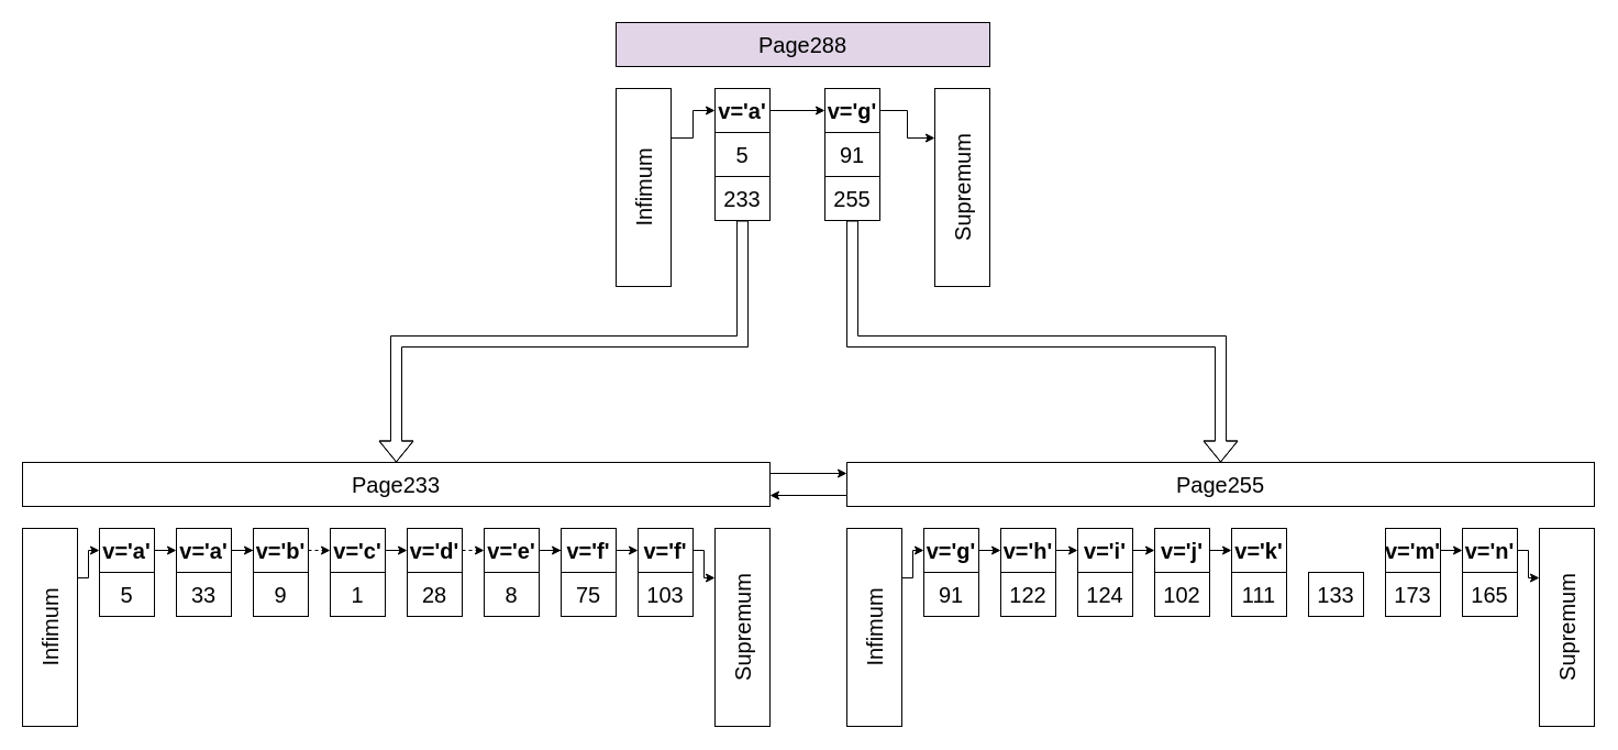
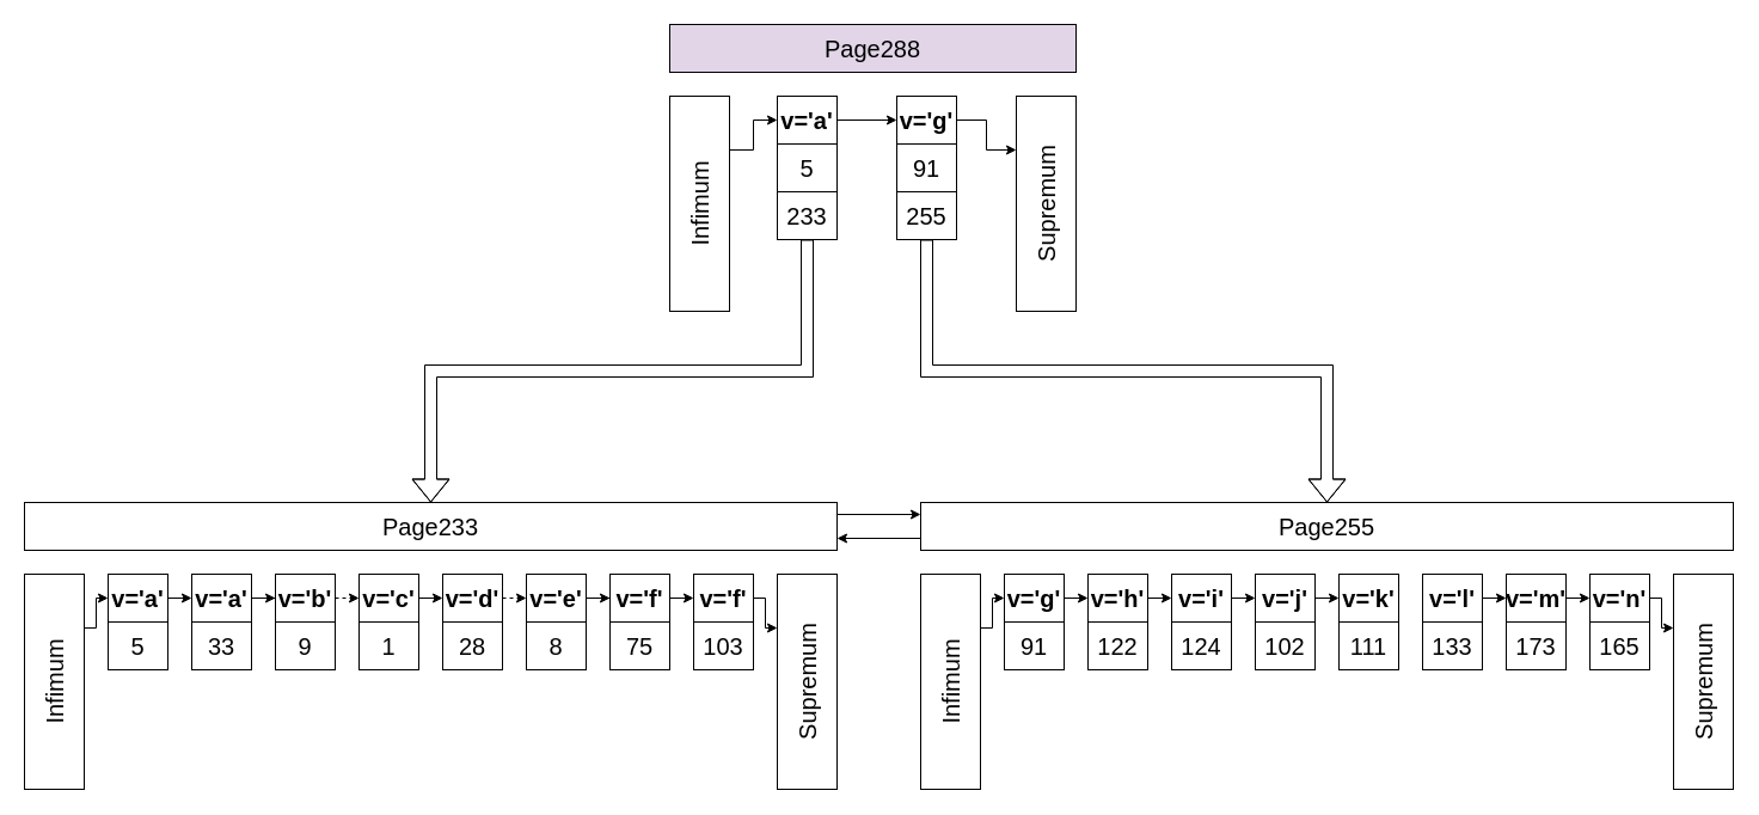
  <mxCell id="0" />
  <mxCell id="1" parent="0" />
  <mxCell id="2" value="" style="group" vertex="1" connectable="0" parent="1"><mxGeometry x="770" y="420" width="680" height="240" as="geometry" /></mxCell>
  <mxCell id="3" value="Page255" style="rounded=0;whiteSpace=wrap;html=1;fontSize=20;" vertex="1" parent="2"><mxGeometry width="680" height="40" as="geometry" /></mxCell>
  <mxCell id="4" value="Infimum" style="rounded=0;whiteSpace=wrap;html=1;fontSize=20;horizontal=0;" vertex="1" parent="2"><mxGeometry y="60" width="50" height="180" as="geometry" /></mxCell>
  <mxCell id="5" value="Supremum" style="rounded=0;whiteSpace=wrap;html=1;fontSize=20;horizontal=0;" vertex="1" parent="2"><mxGeometry x="630" y="60" width="50" height="180" as="geometry" /></mxCell>
  <mxCell id="6" value="" style="group" vertex="1" connectable="0" parent="2"><mxGeometry x="70" y="60" width="50" height="80" as="geometry" /></mxCell>
  <mxCell id="7" value="91" style="rounded=0;whiteSpace=wrap;html=1;fontSize=20;" vertex="1" parent="6"><mxGeometry y="40" width="50" height="40" as="geometry" /></mxCell>
  <mxCell id="8" value="&lt;b&gt;v='g'&lt;/b&gt;" style="rounded=0;whiteSpace=wrap;html=1;fontSize=20;" vertex="1" parent="6"><mxGeometry width="50" height="40" as="geometry" /></mxCell>
  <mxCell id="9" style="edgeStyle=orthogonalEdgeStyle;rounded=0;orthogonalLoop=1;jettySize=auto;html=1;exitX=1;exitY=0.25;exitDx=0;exitDy=0;entryX=0;entryY=0.5;entryDx=0;entryDy=0;" edge="1" parent="2" source="4" target="8"><mxGeometry relative="1" as="geometry"><Array as="points"><mxPoint x="60" y="105" /><mxPoint x="60" y="80" /></Array></mxGeometry></mxCell>
  <mxCell id="10" value="" style="group" vertex="1" connectable="0" parent="2"><mxGeometry x="140" y="60" width="50" height="80" as="geometry" /></mxCell>
  <mxCell id="11" value="122" style="rounded=0;whiteSpace=wrap;html=1;fontSize=20;" vertex="1" parent="10"><mxGeometry y="40" width="50" height="40" as="geometry" /></mxCell>
  <mxCell id="12" value="&lt;b&gt;v='h'&lt;/b&gt;" style="rounded=0;whiteSpace=wrap;html=1;fontSize=20;" vertex="1" parent="10"><mxGeometry width="50" height="40" as="geometry" /></mxCell>
  <mxCell id="13" value="" style="group" vertex="1" connectable="0" parent="2"><mxGeometry x="210" y="60" width="50" height="80" as="geometry" /></mxCell>
  <mxCell id="14" value="124" style="rounded=0;whiteSpace=wrap;html=1;fontSize=20;" vertex="1" parent="13"><mxGeometry y="40" width="50" height="40" as="geometry" /></mxCell>
  <mxCell id="15" value="&lt;b&gt;v='i'&lt;/b&gt;" style="rounded=0;whiteSpace=wrap;html=1;fontSize=20;" vertex="1" parent="13"><mxGeometry width="50" height="40" as="geometry" /></mxCell>
  <mxCell id="16" value="" style="group" vertex="1" connectable="0" parent="2"><mxGeometry x="280" y="60" width="50" height="80" as="geometry" /></mxCell>
  <mxCell id="17" value="102" style="rounded=0;whiteSpace=wrap;html=1;fontSize=20;" vertex="1" parent="16"><mxGeometry y="40" width="50" height="40" as="geometry" /></mxCell>
  <mxCell id="18" value="&lt;b&gt;v='j'&lt;/b&gt;" style="rounded=0;whiteSpace=wrap;html=1;fontSize=20;" vertex="1" parent="16"><mxGeometry width="50" height="40" as="geometry" /></mxCell>
  <mxCell id="19" value="" style="group" vertex="1" connectable="0" parent="2"><mxGeometry x="350" y="60" width="50" height="80" as="geometry" /></mxCell>
  <mxCell id="20" value="111" style="rounded=0;whiteSpace=wrap;html=1;fontSize=20;" vertex="1" parent="19"><mxGeometry y="40" width="50" height="40" as="geometry" /></mxCell>
  <mxCell id="21" value="&lt;b&gt;v='k'&lt;/b&gt;" style="rounded=0;whiteSpace=wrap;html=1;fontSize=20;" vertex="1" parent="19"><mxGeometry width="50" height="40" as="geometry" /></mxCell>
  <mxCell id="22" value="" style="group" vertex="1" connectable="0" parent="2"><mxGeometry x="420" y="60" width="50" height="80" as="geometry" /></mxCell>
  <mxCell id="23" value="133" style="rounded=0;whiteSpace=wrap;html=1;fontSize=20;" vertex="1" parent="22"><mxGeometry y="40" width="50" height="40" as="geometry" /></mxCell>
+ <mxCell id="24" value="&lt;b&gt;v='l'&lt;/b&gt;" style="rounded=0;whiteSpace=wrap;html=1;fontSize=20;" vertex="1" parent="22"><mxGeometry width="50" height="40" as="geometry" /></mxCell>
  <mxCell id="25" value="" style="group" vertex="1" connectable="0" parent="2"><mxGeometry x="490" y="60" width="50" height="80" as="geometry" /></mxCell>
  <mxCell id="26" value="173" style="rounded=0;whiteSpace=wrap;html=1;fontSize=20;" vertex="1" parent="25"><mxGeometry y="40" width="50" height="40" as="geometry" /></mxCell>
  <mxCell id="27" value="&lt;b&gt;v='m'&lt;/b&gt;" style="rounded=0;whiteSpace=wrap;html=1;fontSize=20;" vertex="1" parent="25"><mxGeometry width="50" height="40" as="geometry" /></mxCell>
  <mxCell id="28" value="" style="group" vertex="1" connectable="0" parent="2"><mxGeometry x="560" y="60" width="50" height="80" as="geometry" /></mxCell>
  <mxCell id="29" value="165" style="rounded=0;whiteSpace=wrap;html=1;fontSize=20;" vertex="1" parent="28"><mxGeometry y="40" width="50" height="40" as="geometry" /></mxCell>
  <mxCell id="30" value="&lt;b&gt;v='n'&lt;/b&gt;" style="rounded=0;whiteSpace=wrap;html=1;fontSize=20;" vertex="1" parent="28"><mxGeometry width="50" height="40" as="geometry" /></mxCell>
  <mxCell id="31" style="edgeStyle=orthogonalEdgeStyle;rounded=0;orthogonalLoop=1;jettySize=auto;html=1;exitX=1;exitY=0.5;exitDx=0;exitDy=0;entryX=0;entryY=0.5;entryDx=0;entryDy=0;" edge="1" parent="2" source="8" target="12"><mxGeometry relative="1" as="geometry" /></mxCell>
  <mxCell id="32" style="edgeStyle=orthogonalEdgeStyle;rounded=0;orthogonalLoop=1;jettySize=auto;html=1;exitX=1;exitY=0.5;exitDx=0;exitDy=0;entryX=0;entryY=0.5;entryDx=0;entryDy=0;" edge="1" parent="2" source="12" target="15"><mxGeometry relative="1" as="geometry" /></mxCell>
  <mxCell id="33" style="edgeStyle=orthogonalEdgeStyle;rounded=0;orthogonalLoop=1;jettySize=auto;html=1;exitX=1;exitY=0.5;exitDx=0;exitDy=0;entryX=0;entryY=0.5;entryDx=0;entryDy=0;" edge="1" parent="2" source="15" target="18"><mxGeometry relative="1" as="geometry" /></mxCell>
  <mxCell id="34" style="edgeStyle=orthogonalEdgeStyle;rounded=0;orthogonalLoop=1;jettySize=auto;html=1;exitX=1;exitY=0.5;exitDx=0;exitDy=0;entryX=0;entryY=0.5;entryDx=0;entryDy=0;" edge="1" parent="2" source="18" target="21"><mxGeometry relative="1" as="geometry" /></mxCell>
+ <mxCell id="35" style="edgeStyle=orthogonalEdgeStyle;rounded=0;orthogonalLoop=1;jettySize=auto;html=1;exitX=1;exitY=0.5;exitDx=0;exitDy=0;entryX=0;entryY=0.5;entryDx=0;entryDy=0;" edge="1" parent="2" source="24" target="27"><mxGeometry relative="1" as="geometry" /></mxCell>
  <mxCell id="36" style="edgeStyle=orthogonalEdgeStyle;rounded=0;orthogonalLoop=1;jettySize=auto;html=1;exitX=1;exitY=0.5;exitDx=0;exitDy=0;entryX=0;entryY=0.5;entryDx=0;entryDy=0;" edge="1" parent="2" source="27" target="30"><mxGeometry relative="1" as="geometry" /></mxCell>
  <mxCell id="37" style="edgeStyle=orthogonalEdgeStyle;rounded=0;orthogonalLoop=1;jettySize=auto;html=1;exitX=1;exitY=0.5;exitDx=0;exitDy=0;entryX=0;entryY=0.25;entryDx=0;entryDy=0;" edge="1" parent="2" source="30" target="5"><mxGeometry relative="1" as="geometry"><Array as="points"><mxPoint x="620" y="80" /><mxPoint x="620" y="105" /></Array></mxGeometry></mxCell>
  <mxCell id="38" value="" style="group" vertex="1" connectable="0" parent="1"><mxGeometry x="20" y="420" width="680" height="240" as="geometry" /></mxCell>
  <mxCell id="39" value="Page233" style="rounded=0;whiteSpace=wrap;html=1;fontSize=20;" vertex="1" parent="38"><mxGeometry width="680" height="40" as="geometry" /></mxCell>
  <mxCell id="40" value="Infimum" style="rounded=0;whiteSpace=wrap;html=1;fontSize=20;horizontal=0;" vertex="1" parent="38"><mxGeometry y="60" width="50" height="180" as="geometry" /></mxCell>
  <mxCell id="41" value="Supremum" style="rounded=0;whiteSpace=wrap;html=1;fontSize=20;horizontal=0;" vertex="1" parent="38"><mxGeometry x="630" y="60" width="50" height="180" as="geometry" /></mxCell>
  <mxCell id="42" value="" style="group" vertex="1" connectable="0" parent="38"><mxGeometry x="70" y="60" width="50" height="80" as="geometry" /></mxCell>
  <mxCell id="43" value="5" style="rounded=0;whiteSpace=wrap;html=1;fontSize=20;" vertex="1" parent="42"><mxGeometry y="40" width="50" height="40" as="geometry" /></mxCell>
  <mxCell id="44" value="&lt;b&gt;v='a'&lt;/b&gt;" style="rounded=0;whiteSpace=wrap;html=1;fontSize=20;" vertex="1" parent="42"><mxGeometry width="50" height="40" as="geometry" /></mxCell>
  <mxCell id="45" style="edgeStyle=orthogonalEdgeStyle;rounded=0;orthogonalLoop=1;jettySize=auto;html=1;exitX=1;exitY=0.25;exitDx=0;exitDy=0;entryX=0;entryY=0.5;entryDx=0;entryDy=0;" edge="1" parent="38" source="40" target="44"><mxGeometry relative="1" as="geometry"><Array as="points"><mxPoint x="60" y="105" /><mxPoint x="60" y="80" /></Array></mxGeometry></mxCell>
  <mxCell id="46" value="" style="group" vertex="1" connectable="0" parent="38"><mxGeometry x="140" y="60" width="50" height="80" as="geometry" /></mxCell>
  <mxCell id="47" value="33" style="rounded=0;whiteSpace=wrap;html=1;fontSize=20;" vertex="1" parent="46"><mxGeometry y="40" width="50" height="40" as="geometry" /></mxCell>
  <mxCell id="48" value="&lt;b&gt;v='a'&lt;/b&gt;" style="rounded=0;whiteSpace=wrap;html=1;fontSize=20;" vertex="1" parent="46"><mxGeometry width="50" height="40" as="geometry" /></mxCell>
  <mxCell id="49" value="" style="group" vertex="1" connectable="0" parent="38"><mxGeometry x="210" y="60" width="50" height="80" as="geometry" /></mxCell>
  <mxCell id="50" value="9" style="rounded=0;whiteSpace=wrap;html=1;fontSize=20;" vertex="1" parent="49"><mxGeometry y="40" width="50" height="40" as="geometry" /></mxCell>
  <mxCell id="51" value="&lt;b&gt;v='b'&lt;/b&gt;" style="rounded=0;whiteSpace=wrap;html=1;fontSize=20;" vertex="1" parent="49"><mxGeometry width="50" height="40" as="geometry" /></mxCell>
  <mxCell id="52" value="" style="group" vertex="1" connectable="0" parent="38"><mxGeometry x="280" y="60" width="50" height="80" as="geometry" /></mxCell>
  <mxCell id="53" value="1" style="rounded=0;whiteSpace=wrap;html=1;fontSize=20;" vertex="1" parent="52"><mxGeometry y="40" width="50" height="40" as="geometry" /></mxCell>
  <mxCell id="54" value="&lt;b&gt;v='c'&lt;/b&gt;" style="rounded=0;whiteSpace=wrap;html=1;fontSize=20;" vertex="1" parent="52"><mxGeometry width="50" height="40" as="geometry" /></mxCell>
  <mxCell id="55" value="" style="group" vertex="1" connectable="0" parent="38"><mxGeometry x="350" y="60" width="50" height="80" as="geometry" /></mxCell>
  <mxCell id="56" value="28" style="rounded=0;whiteSpace=wrap;html=1;fontSize=20;" vertex="1" parent="55"><mxGeometry y="40" width="50" height="40" as="geometry" /></mxCell>
  <mxCell id="57" value="&lt;b&gt;v='d'&lt;/b&gt;" style="rounded=0;whiteSpace=wrap;html=1;fontSize=20;" vertex="1" parent="55"><mxGeometry width="50" height="40" as="geometry" /></mxCell>
  <mxCell id="58" value="" style="group" vertex="1" connectable="0" parent="38"><mxGeometry x="420" y="60" width="50" height="80" as="geometry" /></mxCell>
  <mxCell id="59" value="8" style="rounded=0;whiteSpace=wrap;html=1;fontSize=20;" vertex="1" parent="58"><mxGeometry y="40" width="50" height="40" as="geometry" /></mxCell>
  <mxCell id="60" value="&lt;b&gt;v='e'&lt;/b&gt;" style="rounded=0;whiteSpace=wrap;html=1;fontSize=20;" vertex="1" parent="58"><mxGeometry width="50" height="40" as="geometry" /></mxCell>
  <mxCell id="61" value="" style="group" vertex="1" connectable="0" parent="38"><mxGeometry x="490" y="60" width="50" height="80" as="geometry" /></mxCell>
  <mxCell id="62" value="75" style="rounded=0;whiteSpace=wrap;html=1;fontSize=20;" vertex="1" parent="61"><mxGeometry y="40" width="50" height="40" as="geometry" /></mxCell>
  <mxCell id="63" value="&lt;b&gt;v='f'&lt;/b&gt;" style="rounded=0;whiteSpace=wrap;html=1;fontSize=20;" vertex="1" parent="61"><mxGeometry width="50" height="40" as="geometry" /></mxCell>
  <mxCell id="64" value="" style="group" vertex="1" connectable="0" parent="38"><mxGeometry x="560" y="60" width="50" height="80" as="geometry" /></mxCell>
  <mxCell id="65" value="103" style="rounded=0;whiteSpace=wrap;html=1;fontSize=20;" vertex="1" parent="64"><mxGeometry y="40" width="50" height="40" as="geometry" /></mxCell>
  <mxCell id="66" value="&lt;b&gt;v='f'&lt;/b&gt;" style="rounded=0;whiteSpace=wrap;html=1;fontSize=20;" vertex="1" parent="64"><mxGeometry width="50" height="40" as="geometry" /></mxCell>
  <mxCell id="67" style="edgeStyle=orthogonalEdgeStyle;rounded=0;orthogonalLoop=1;jettySize=auto;html=1;exitX=1;exitY=0.5;exitDx=0;exitDy=0;entryX=0;entryY=0.5;entryDx=0;entryDy=0;" edge="1" parent="38" source="44" target="48"><mxGeometry relative="1" as="geometry" /></mxCell>
  <mxCell id="68" style="edgeStyle=orthogonalEdgeStyle;rounded=0;orthogonalLoop=1;jettySize=auto;html=1;exitX=1;exitY=0.5;exitDx=0;exitDy=0;" edge="1" parent="38" source="48" target="51"><mxGeometry relative="1" as="geometry" /></mxCell>
  <mxCell id="69" style="edgeStyle=orthogonalEdgeStyle;rounded=0;orthogonalLoop=1;jettySize=auto;html=1;exitX=1;exitY=0.5;exitDx=0;exitDy=0;entryX=0;entryY=0.5;entryDx=0;entryDy=0;dashed=1;" edge="1" parent="38" source="51" target="54"><mxGeometry relative="1" as="geometry" /></mxCell>
  <mxCell id="70" style="edgeStyle=orthogonalEdgeStyle;rounded=0;orthogonalLoop=1;jettySize=auto;html=1;exitX=1;exitY=0.5;exitDx=0;exitDy=0;entryX=0;entryY=0.5;entryDx=0;entryDy=0;" edge="1" parent="38" source="54" target="57"><mxGeometry relative="1" as="geometry" /></mxCell>
  <mxCell id="71" style="edgeStyle=orthogonalEdgeStyle;rounded=0;orthogonalLoop=1;jettySize=auto;html=1;exitX=1;exitY=0.5;exitDx=0;exitDy=0;entryX=0;entryY=0.5;entryDx=0;entryDy=0;dashed=1;" edge="1" parent="38" source="57" target="60"><mxGeometry relative="1" as="geometry" /></mxCell>
  <mxCell id="72" style="edgeStyle=orthogonalEdgeStyle;rounded=0;orthogonalLoop=1;jettySize=auto;html=1;exitX=1;exitY=0.5;exitDx=0;exitDy=0;" edge="1" parent="38" source="60" target="63"><mxGeometry relative="1" as="geometry" /></mxCell>
  <mxCell id="73" style="edgeStyle=orthogonalEdgeStyle;rounded=0;orthogonalLoop=1;jettySize=auto;html=1;exitX=1;exitY=0.5;exitDx=0;exitDy=0;entryX=0;entryY=0.5;entryDx=0;entryDy=0;" edge="1" parent="38" source="63" target="66"><mxGeometry relative="1" as="geometry" /></mxCell>
  <mxCell id="74" style="edgeStyle=orthogonalEdgeStyle;rounded=0;orthogonalLoop=1;jettySize=auto;html=1;exitX=1;exitY=0.5;exitDx=0;exitDy=0;entryX=0;entryY=0.25;entryDx=0;entryDy=0;" edge="1" parent="38" source="66" target="41"><mxGeometry relative="1" as="geometry"><Array as="points"><mxPoint x="620" y="80" /><mxPoint x="620" y="105" /></Array></mxGeometry></mxCell>
  <mxCell id="75" style="edgeStyle=orthogonalEdgeStyle;rounded=0;orthogonalLoop=1;jettySize=auto;html=1;exitX=1;exitY=0.25;exitDx=0;exitDy=0;entryX=0;entryY=0.25;entryDx=0;entryDy=0;" edge="1" parent="1" source="39" target="3"><mxGeometry relative="1" as="geometry" /></mxCell>
  <mxCell id="76" style="edgeStyle=orthogonalEdgeStyle;rounded=0;orthogonalLoop=1;jettySize=auto;html=1;exitX=0;exitY=0.75;exitDx=0;exitDy=0;entryX=1;entryY=0.75;entryDx=0;entryDy=0;" edge="1" parent="1" source="3" target="39"><mxGeometry relative="1" as="geometry" /></mxCell>
  <mxCell id="77" value="" style="group" vertex="1" connectable="0" parent="1"><mxGeometry x="560" y="20" width="340" height="240" as="geometry" /></mxCell>
  <mxCell id="78" value="Page288" style="rounded=0;whiteSpace=wrap;html=1;fontSize=20;fillColor=#e1d5e7;" vertex="1" parent="77"><mxGeometry width="340" height="40" as="geometry" /></mxCell>
  <mxCell id="79" value="Infimum" style="rounded=0;whiteSpace=wrap;html=1;fontSize=20;horizontal=0;" vertex="1" parent="77"><mxGeometry y="60" width="50" height="180" as="geometry" /></mxCell>
  <mxCell id="80" value="Supremum" style="rounded=0;whiteSpace=wrap;html=1;fontSize=20;horizontal=0;" vertex="1" parent="77"><mxGeometry x="290" y="60" width="50" height="180" as="geometry" /></mxCell>
  <mxCell id="81" value="" style="group" vertex="1" connectable="0" parent="77"><mxGeometry x="90" y="60" width="50" height="80" as="geometry" /></mxCell>
  <mxCell id="82" value="5" style="rounded=0;whiteSpace=wrap;html=1;fontSize=20;" vertex="1" parent="81"><mxGeometry y="40" width="50" height="40" as="geometry" /></mxCell>
  <mxCell id="83" value="&lt;b&gt;v='a'&lt;/b&gt;" style="rounded=0;whiteSpace=wrap;html=1;fontSize=20;" vertex="1" parent="81"><mxGeometry width="50" height="40" as="geometry" /></mxCell>
  <mxCell id="84" style="edgeStyle=orthogonalEdgeStyle;rounded=0;orthogonalLoop=1;jettySize=auto;html=1;exitX=1;exitY=0.25;exitDx=0;exitDy=0;entryX=0;entryY=0.5;entryDx=0;entryDy=0;" edge="1" parent="77" source="79" target="83"><mxGeometry relative="1" as="geometry" /></mxCell>
  <mxCell id="85" value="" style="group" vertex="1" connectable="0" parent="77"><mxGeometry x="190" y="60" width="50" height="80" as="geometry" /></mxCell>
  <mxCell id="86" value="91" style="rounded=0;whiteSpace=wrap;html=1;fontSize=20;" vertex="1" parent="85"><mxGeometry y="40" width="50" height="40" as="geometry" /></mxCell>
  <mxCell id="87" value="&lt;b&gt;v='g'&lt;/b&gt;" style="rounded=0;whiteSpace=wrap;html=1;fontSize=20;" vertex="1" parent="85"><mxGeometry width="50" height="40" as="geometry" /></mxCell>
  <mxCell id="88" style="edgeStyle=orthogonalEdgeStyle;rounded=0;orthogonalLoop=1;jettySize=auto;html=1;exitX=1;exitY=0.5;exitDx=0;exitDy=0;entryX=0;entryY=0.5;entryDx=0;entryDy=0;" edge="1" parent="77" source="83" target="87"><mxGeometry relative="1" as="geometry" /></mxCell>
  <mxCell id="89" style="edgeStyle=orthogonalEdgeStyle;rounded=0;orthogonalLoop=1;jettySize=auto;html=1;exitX=1;exitY=0.5;exitDx=0;exitDy=0;entryX=0;entryY=0.25;entryDx=0;entryDy=0;" edge="1" parent="77" source="87" target="80"><mxGeometry relative="1" as="geometry" /></mxCell>
  <mxCell id="90" value="233" style="rounded=0;whiteSpace=wrap;html=1;fontSize=20;" vertex="1" parent="77"><mxGeometry x="90" y="140" width="50" height="40" as="geometry" /></mxCell>
  <mxCell id="91" value="255" style="rounded=0;whiteSpace=wrap;html=1;fontSize=20;" vertex="1" parent="77"><mxGeometry x="190" y="140" width="50" height="40" as="geometry" /></mxCell>
  <mxCell id="92" style="edgeStyle=orthogonalEdgeStyle;rounded=0;orthogonalLoop=1;jettySize=auto;html=1;exitX=0.5;exitY=1;exitDx=0;exitDy=0;entryX=0.5;entryY=0;entryDx=0;entryDy=0;shape=flexArrow;" edge="1" parent="1" source="90" target="39"><mxGeometry relative="1" as="geometry" /></mxCell>
  <mxCell id="93" style="edgeStyle=orthogonalEdgeStyle;shape=flexArrow;rounded=0;orthogonalLoop=1;jettySize=auto;html=1;exitX=0.5;exitY=1;exitDx=0;exitDy=0;" edge="1" parent="1" source="91" target="3"><mxGeometry relative="1" as="geometry" /></mxCell>
